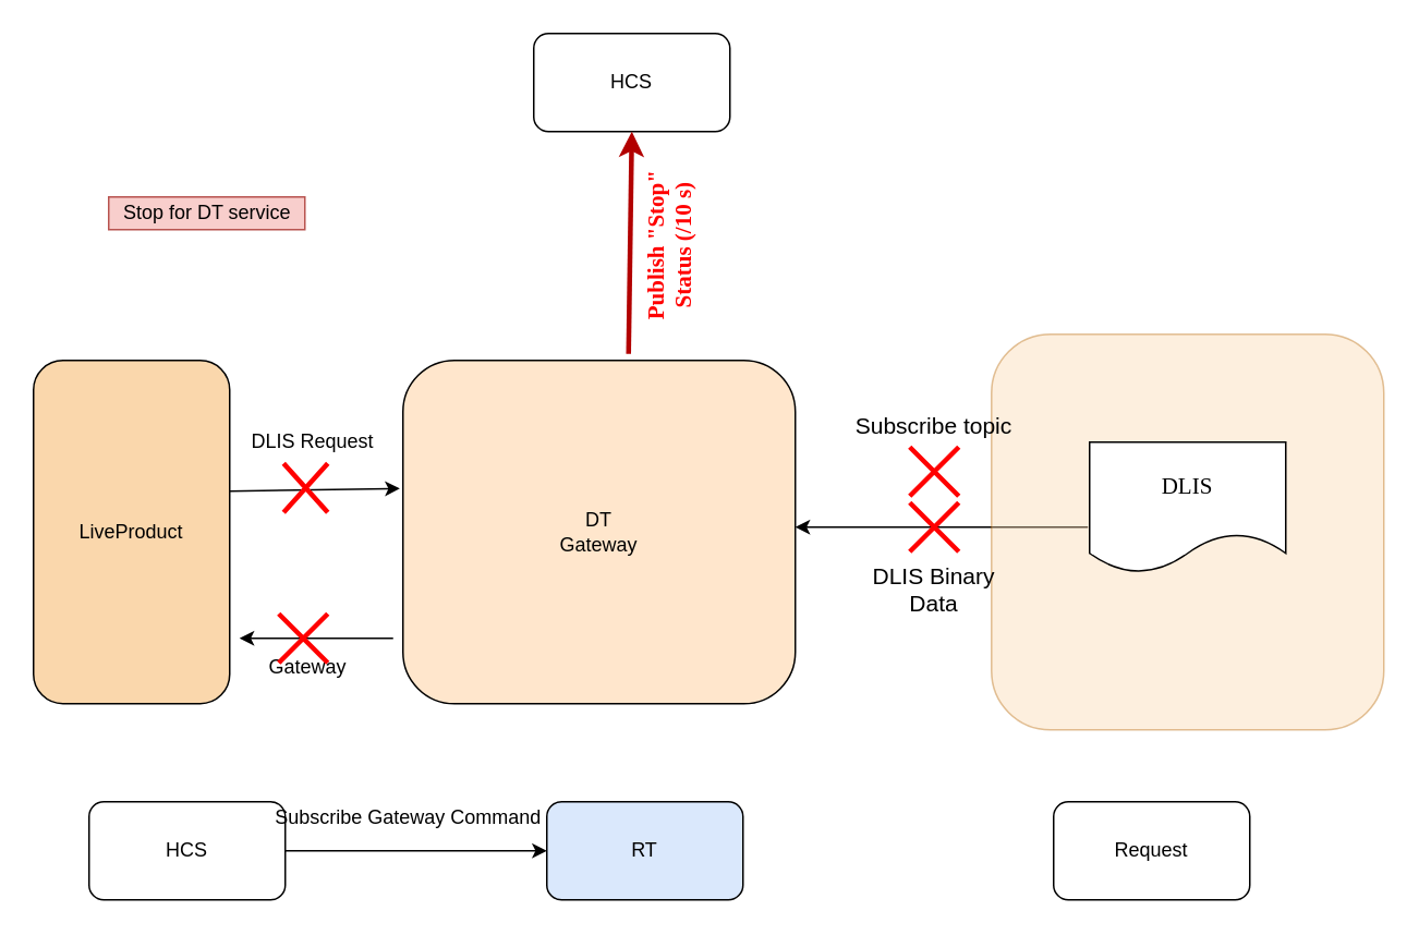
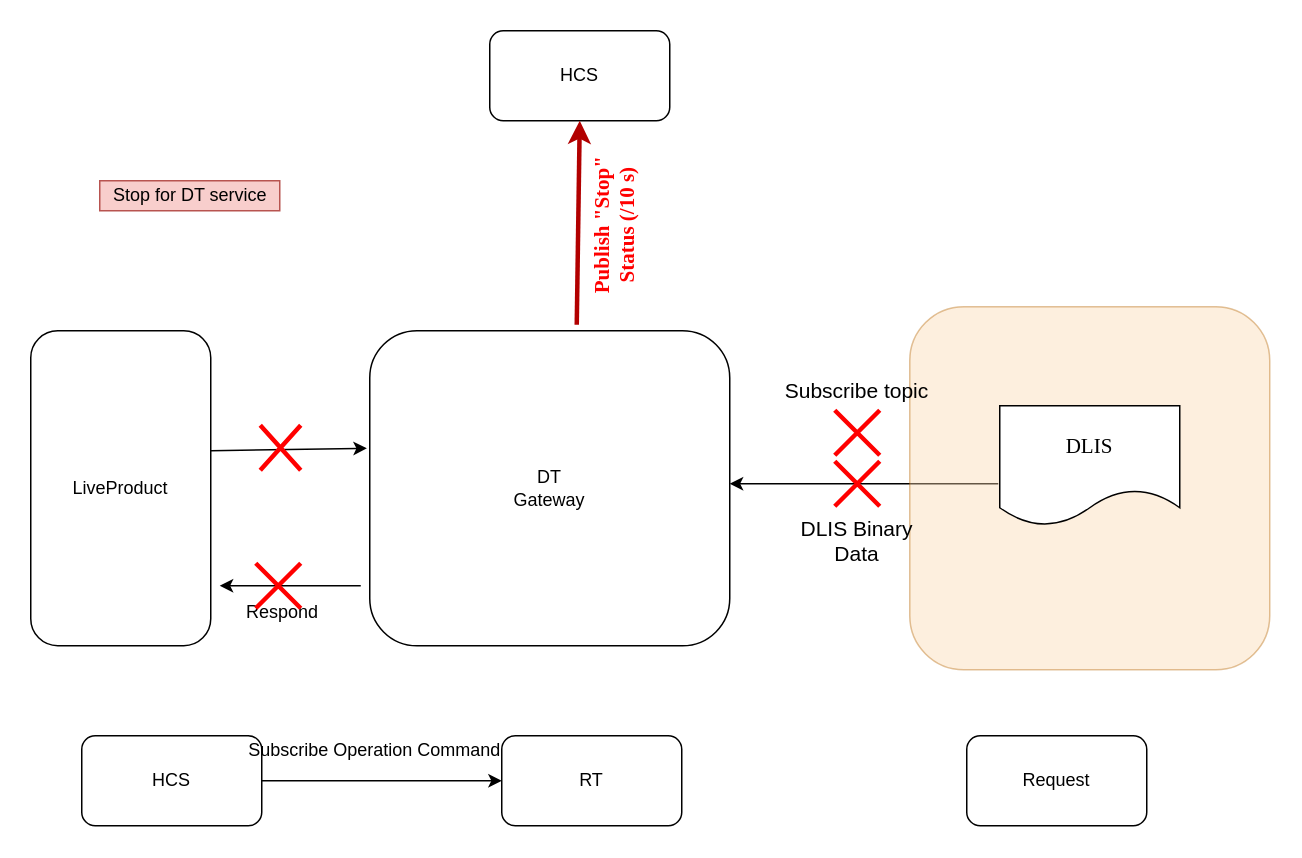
  <mxCell id="0" />
  <mxCell id="1" parent="0" />
  <mxCell id="2" value="" style="endArrow=classic;html=1;strokeWidth=1;fontFamily=Verdana;fontSize=14;fontColor=#000000;entryX=1;entryY=0.5;entryDx=0;entryDy=0;" edge="1" parent="1"><mxGeometry width="50" height="50" relative="1" as="geometry"><mxPoint x="665" y="322" as="sourcePoint" /><mxPoint x="486" y="322" as="targetPoint" /></mxGeometry></mxCell>
  <mxCell id="3" value="" style="endArrow=classic;html=1;strokeWidth=1;fontFamily=Verdana;fontSize=14;fontColor=#000000;entryX=-0.008;entryY=0.373;entryDx=0;entryDy=0;entryPerimeter=0;" edge="1" parent="1" target="7"><mxGeometry width="50" height="50" relative="1" as="geometry"><mxPoint x="140" y="300" as="sourcePoint" /><mxPoint x="190" y="250" as="targetPoint" /></mxGeometry></mxCell>
  <mxCell id="4" value="" style="rounded=1;whiteSpace=wrap;html=1;fillColor=#fad7ac;strokeColor=#b46504;opacity=40;" vertex="1" parent="1"><mxGeometry x="606" y="204" width="240" height="242" as="geometry" /></mxCell>
  <mxCell id="5" value="HCS" style="rounded=1;whiteSpace=wrap;html=1;" vertex="1" parent="1"><mxGeometry x="326" y="20" width="120" height="60" as="geometry" /></mxCell>
- <mxCell id="6" value="LiveProduct" style="rounded=1;whiteSpace=wrap;html=1;fillColor=#fad7ac;" vertex="1" parent="1"><mxGeometry x="20" y="220" width="120" height="210" as="geometry" /></mxCell>
- <mxCell id="7" value="DT&lt;br&gt;Gateway" style="rounded=1;whiteSpace=wrap;html=1;fillColor=#ffe6cc;" vertex="1" parent="1"><mxGeometry x="246" y="220" width="240" height="210" as="geometry" /></mxCell>
+ <mxCell id="6" value="LiveProduct" style="rounded=1;whiteSpace=wrap;html=1;" vertex="1" parent="1"><mxGeometry x="20" y="220" width="120" height="210" as="geometry" /></mxCell>
+ <mxCell id="7" value="DT&lt;br&gt;Gateway" style="rounded=1;whiteSpace=wrap;html=1;" vertex="1" parent="1"><mxGeometry x="246" y="220" width="240" height="210" as="geometry" /></mxCell>
  <mxCell id="8" value="Stop for DT service" style="text;html=1;align=center;verticalAlign=middle;resizable=0;points=[];autosize=1;rotation=0;fillColor=#f8cecc;strokeColor=#b85450;" vertex="1" parent="1"><mxGeometry x="66" y="120" width="120" height="20" as="geometry" /></mxCell>
  <mxCell id="9" value="HCS" style="rounded=1;whiteSpace=wrap;html=1;" vertex="1" parent="1"><mxGeometry x="54" y="490" width="120" height="60" as="geometry" /></mxCell>
  <mxCell id="10" value="Request" style="rounded=1;whiteSpace=wrap;html=1;" vertex="1" parent="1"><mxGeometry x="644" y="490" width="120" height="60" as="geometry" /></mxCell>
- <mxCell id="11" value="RT" style="rounded=1;whiteSpace=wrap;html=1;fillColor=#dae8fc;" vertex="1" parent="1"><mxGeometry x="334" y="490" width="120" height="60" as="geometry" /></mxCell>
+ <mxCell id="11" value="RT" style="rounded=1;whiteSpace=wrap;html=1;" vertex="1" parent="1"><mxGeometry x="334" y="490" width="120" height="60" as="geometry" /></mxCell>
  <mxCell id="12" value="" style="endArrow=classic;html=1;exitX=1;exitY=0.5;exitDx=0;exitDy=0;" edge="1" parent="1" source="9" target="11"><mxGeometry width="50" height="50" relative="1" as="geometry"><mxPoint x="384" y="660" as="sourcePoint" /><mxPoint x="434" y="610" as="targetPoint" /></mxGeometry></mxCell>
- <mxCell id="13" value="Subscribe Gateway Command" style="text;html=1;align=center;verticalAlign=middle;resizable=0;points=[];autosize=1;" vertex="1" parent="1"><mxGeometry x="159" y="490" width="180" height="20" as="geometry" /></mxCell>
- <mxCell id="14" value="DLIS Request" style="text;html=1;strokeColor=none;fillColor=none;align=center;verticalAlign=middle;whiteSpace=wrap;rounded=0;" vertex="1" parent="1"><mxGeometry x="146" y="260" width="90" height="20" as="geometry" /></mxCell>
+ <mxCell id="13" value="Subscribe Operation Command" style="text;html=1;align=center;verticalAlign=middle;resizable=0;points=[];autosize=1;" vertex="1" parent="1"><mxGeometry x="159" y="490" width="180" height="20" as="geometry" /></mxCell>
  <mxCell id="15" value="Subscribe topic" style="text;html=1;strokeColor=none;fillColor=none;align=center;verticalAlign=middle;whiteSpace=wrap;rounded=0;rotation=0;fontSize=14;" vertex="1" parent="1"><mxGeometry x="521" y="250" width="100" height="20" as="geometry" /></mxCell>
  <mxCell id="16" value="" style="endArrow=classic;html=1;" edge="1" parent="1"><mxGeometry width="50" height="50" relative="1" as="geometry"><mxPoint x="240" y="390" as="sourcePoint" /><mxPoint x="146" y="390" as="targetPoint" /></mxGeometry></mxCell>
  <mxCell id="17" value="" style="shape=umlDestroy;whiteSpace=wrap;html=1;strokeWidth=3;strokeColor=#FF0000;direction=south;fillColor=none;" vertex="1" parent="1"><mxGeometry x="556" y="273" width="30" height="30" as="geometry" /></mxCell>
- <mxCell id="18" value="Gateway" style="text;html=1;strokeColor=none;fillColor=none;align=center;verticalAlign=middle;whiteSpace=wrap;rounded=0;" vertex="1" parent="1"><mxGeometry x="168" y="398" width="40" height="20" as="geometry" /></mxCell>
+ <mxCell id="18" value="Respond" style="text;html=1;strokeColor=none;fillColor=none;align=center;verticalAlign=middle;whiteSpace=wrap;rounded=0;" vertex="1" parent="1"><mxGeometry x="168" y="398" width="40" height="20" as="geometry" /></mxCell>
  <mxCell id="19" value="" style="endArrow=classic;html=1;entryX=0.5;entryY=1;entryDx=0;entryDy=0;fillColor=#e51400;strokeColor=#B20000;strokeWidth=3;fontColor=#FF0000;exitX=0.575;exitY=-0.019;exitDx=0;exitDy=0;exitPerimeter=0;" edge="1" parent="1" source="7" target="5"><mxGeometry width="50" height="50" relative="1" as="geometry"><mxPoint x="334" y="220" as="sourcePoint" /><mxPoint x="384" y="170" as="targetPoint" /><Array as="points" /></mxGeometry></mxCell>
  <mxCell id="20" value="Publish &quot;Stop&quot; Status (/10 s)" style="text;html=1;strokeColor=none;fillColor=none;align=center;verticalAlign=middle;whiteSpace=wrap;rounded=0;fontColor=#FF0000;rotation=-90;fontStyle=1;fontSize=14;fontFamily=Verdana;" vertex="1" parent="1"><mxGeometry x="349" y="140" width="121.5" height="20" as="geometry" /></mxCell>
  <mxCell id="21" value="" style="shape=umlDestroy;whiteSpace=wrap;html=1;strokeWidth=3;strokeColor=#FF0000;" vertex="1" parent="1"><mxGeometry x="170" y="375" width="30" height="30" as="geometry" /></mxCell>
  <mxCell id="22" value="DLIS" style="shape=document;whiteSpace=wrap;html=1;boundedLbl=1;fontFamily=Verdana;fontSize=14;" vertex="1" parent="1"><mxGeometry x="666" y="270" width="120" height="80" as="geometry" /></mxCell>
  <mxCell id="23" value="" style="shape=umlDestroy;whiteSpace=wrap;html=1;strokeWidth=3;strokeColor=#FF0000;" vertex="1" parent="1"><mxGeometry x="173" y="283" width="27" height="30" as="geometry" /></mxCell>
  <mxCell id="24" value="" style="shape=umlDestroy;whiteSpace=wrap;html=1;strokeWidth=3;strokeColor=#FF0000;direction=south;" vertex="1" parent="1"><mxGeometry x="556" y="307" width="30" height="30" as="geometry" /></mxCell>
  <mxCell id="25" value="DLIS Binary Data" style="text;html=1;strokeColor=none;fillColor=none;align=center;verticalAlign=middle;whiteSpace=wrap;rounded=0;rotation=0;fontSize=14;" vertex="1" parent="1"><mxGeometry x="521" y="350" width="100" height="20" as="geometry" /></mxCell>
